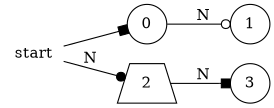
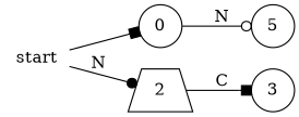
  digraph {
    rankdir=LR
    node [shape=circle]
    edge [arrowhead=box style=solid]
    start [shape=none]
    n2 [label=0]
    n3 [label=2 shape=trapezium]
-   n4 [label=1]
+   n4 [label=5]
    n5 [label=3]
    start -> n2
    start -> n3 [arrowhead=dot label=N]
    n2 -> n4 [arrowhead=odot label=N]
-   n3 -> n5 [label=N]
+   n3 -> n5 [label=C]
  }
